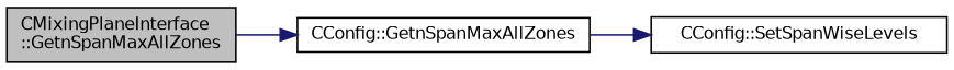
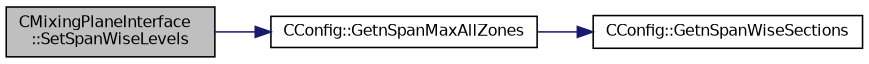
  digraph {
    fontname="DejaVu Sans"
    rankdir=LR
    node [color=black fillcolor=white fontname="DejaVu Sans" fontsize=10 shape=record style=filled]
    edge [color=midnightblue fontname="DejaVu Sans" fontsize=10 labelfontname=Helvetica labelfontsize=10 style=solid]
-   n1 [fillcolor=grey75 fontcolor=black height=0.2 label="CMixingPlaneInterface\l::GetnSpanMaxAllZones" width=0.4]
+   n1 [fillcolor=grey75 fontcolor=black height=0.2 label="CMixingPlaneInterface\l::SetSpanWiseLevels" width=0.4]
    n2 [height=0.2 label="CConfig::GetnSpanMaxAllZones" width=0.4]
-   n3 [height=0.2 label="CConfig::SetSpanWiseLevels" width=0.4]
+   n3 [height=0.2 label="CConfig::GetnSpanWiseSections" width=0.4]
    n1 -> n2
    n2 -> n3
  }
